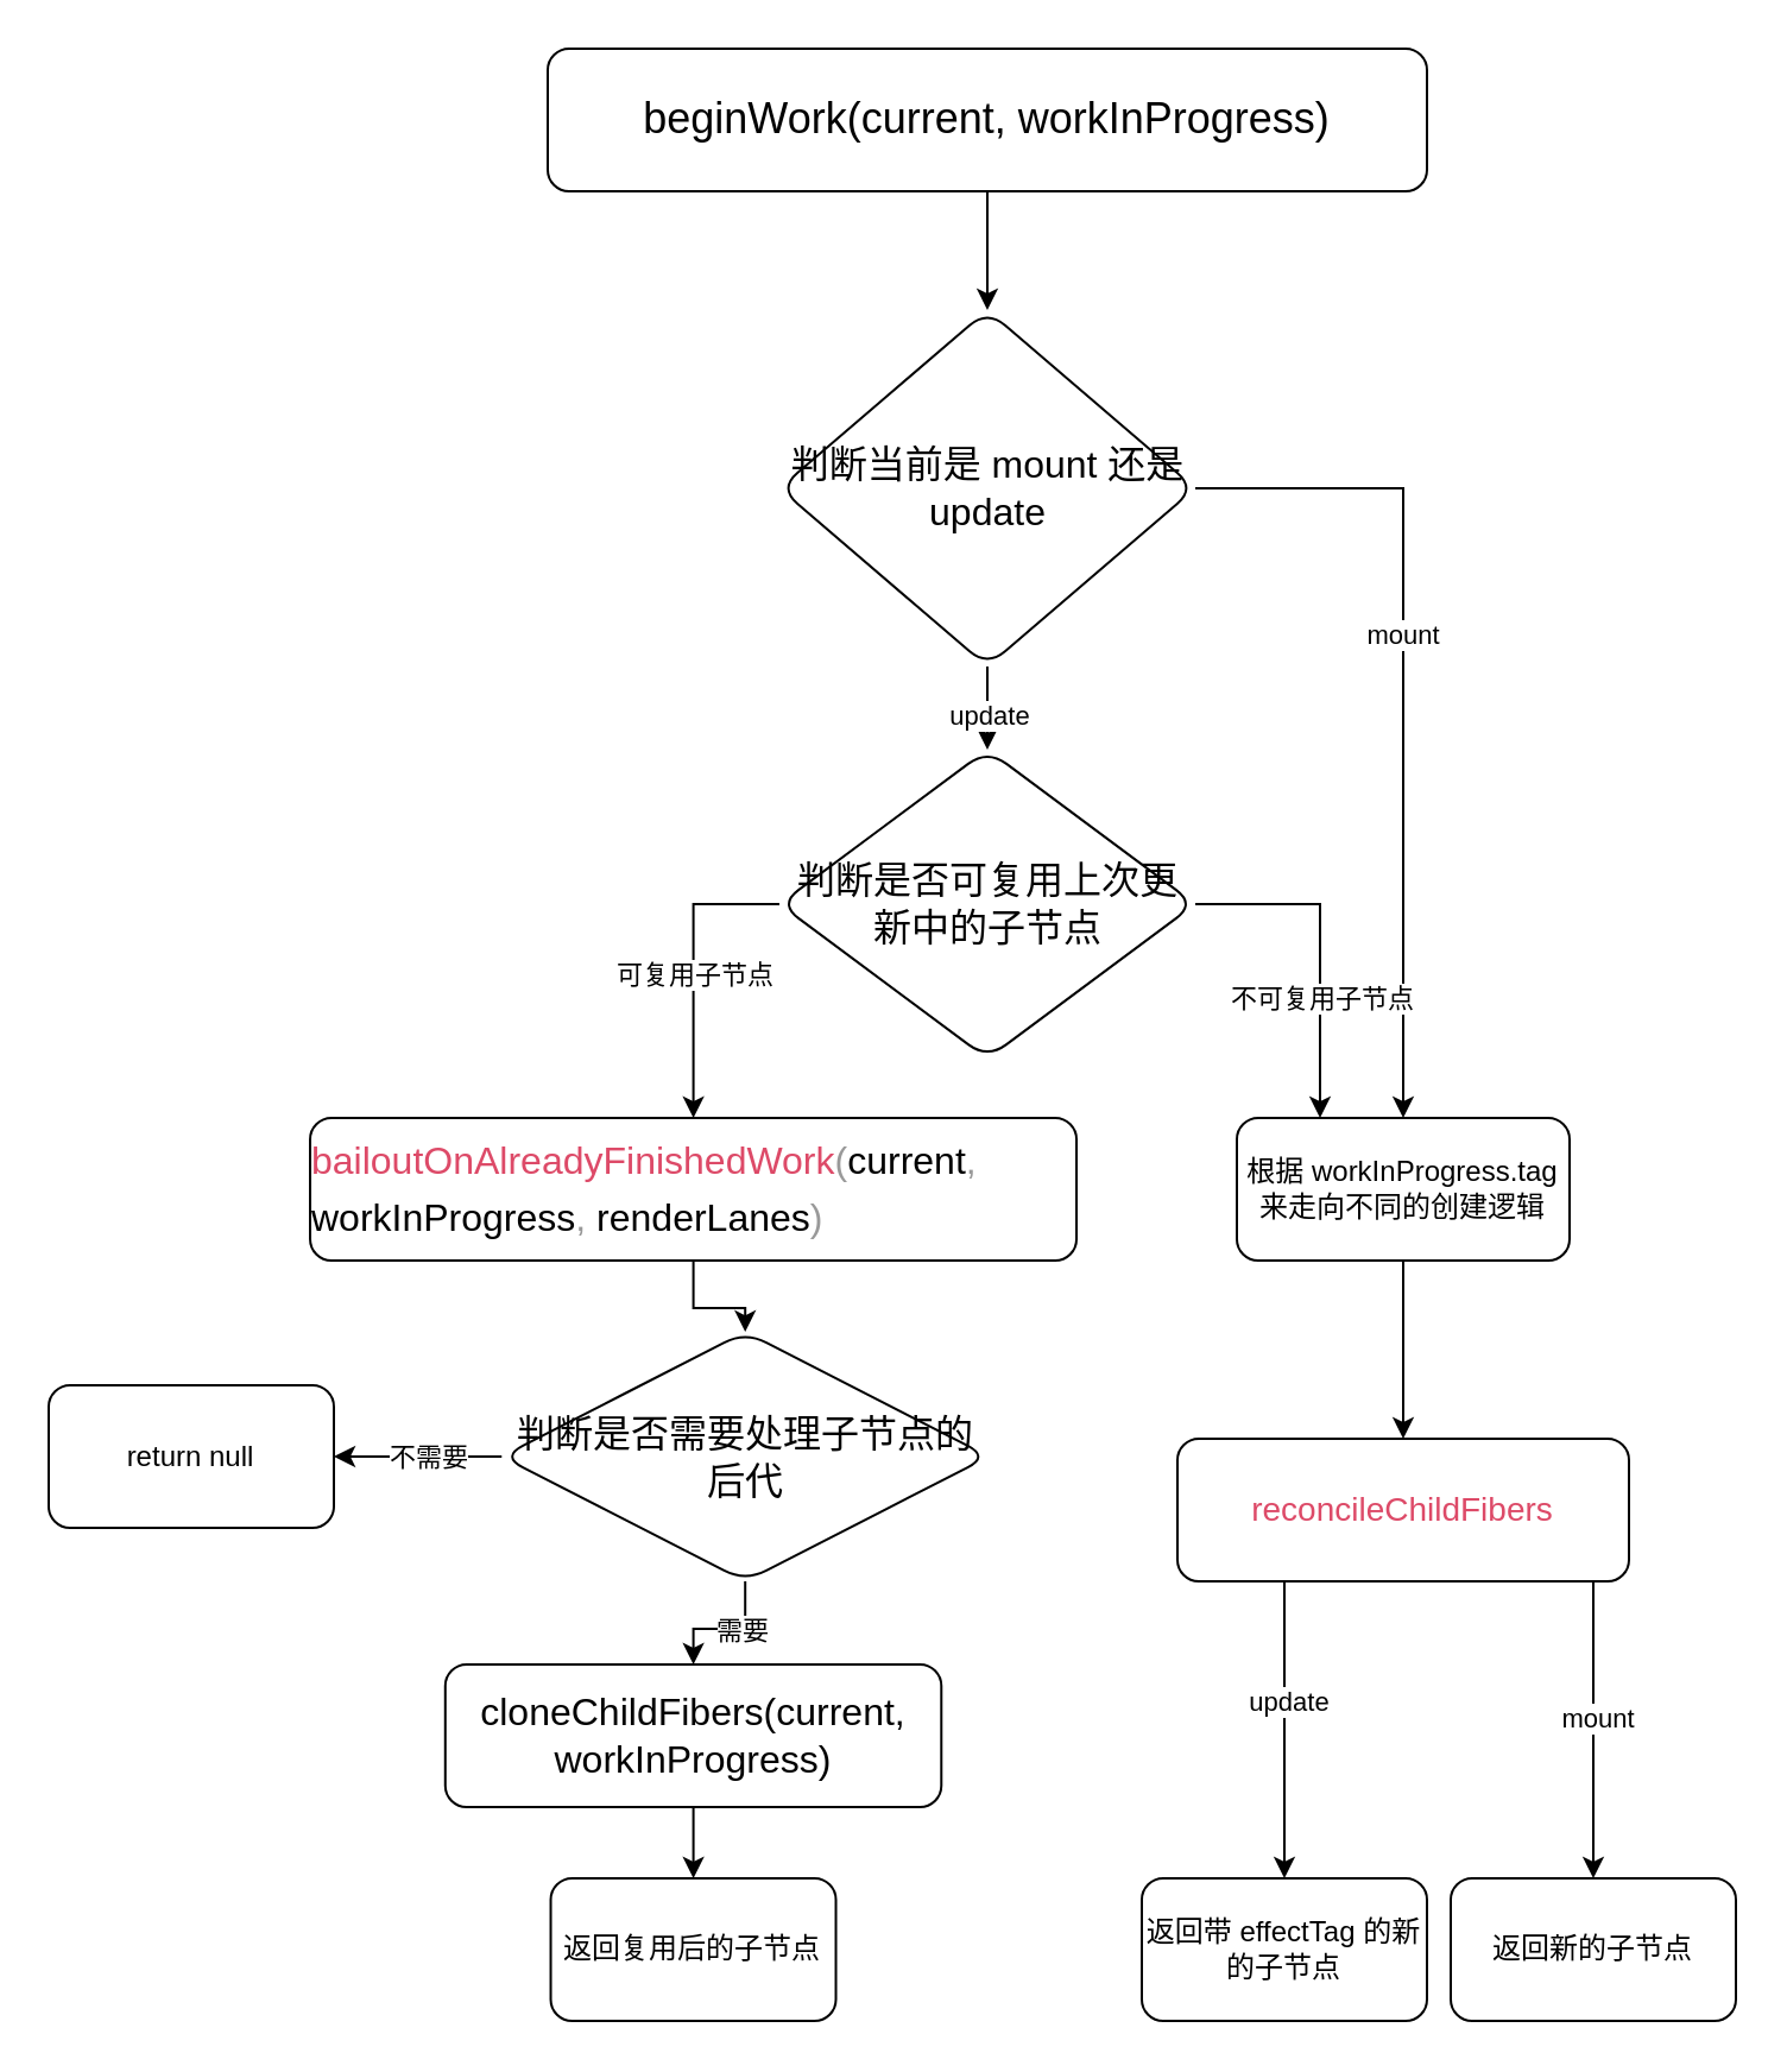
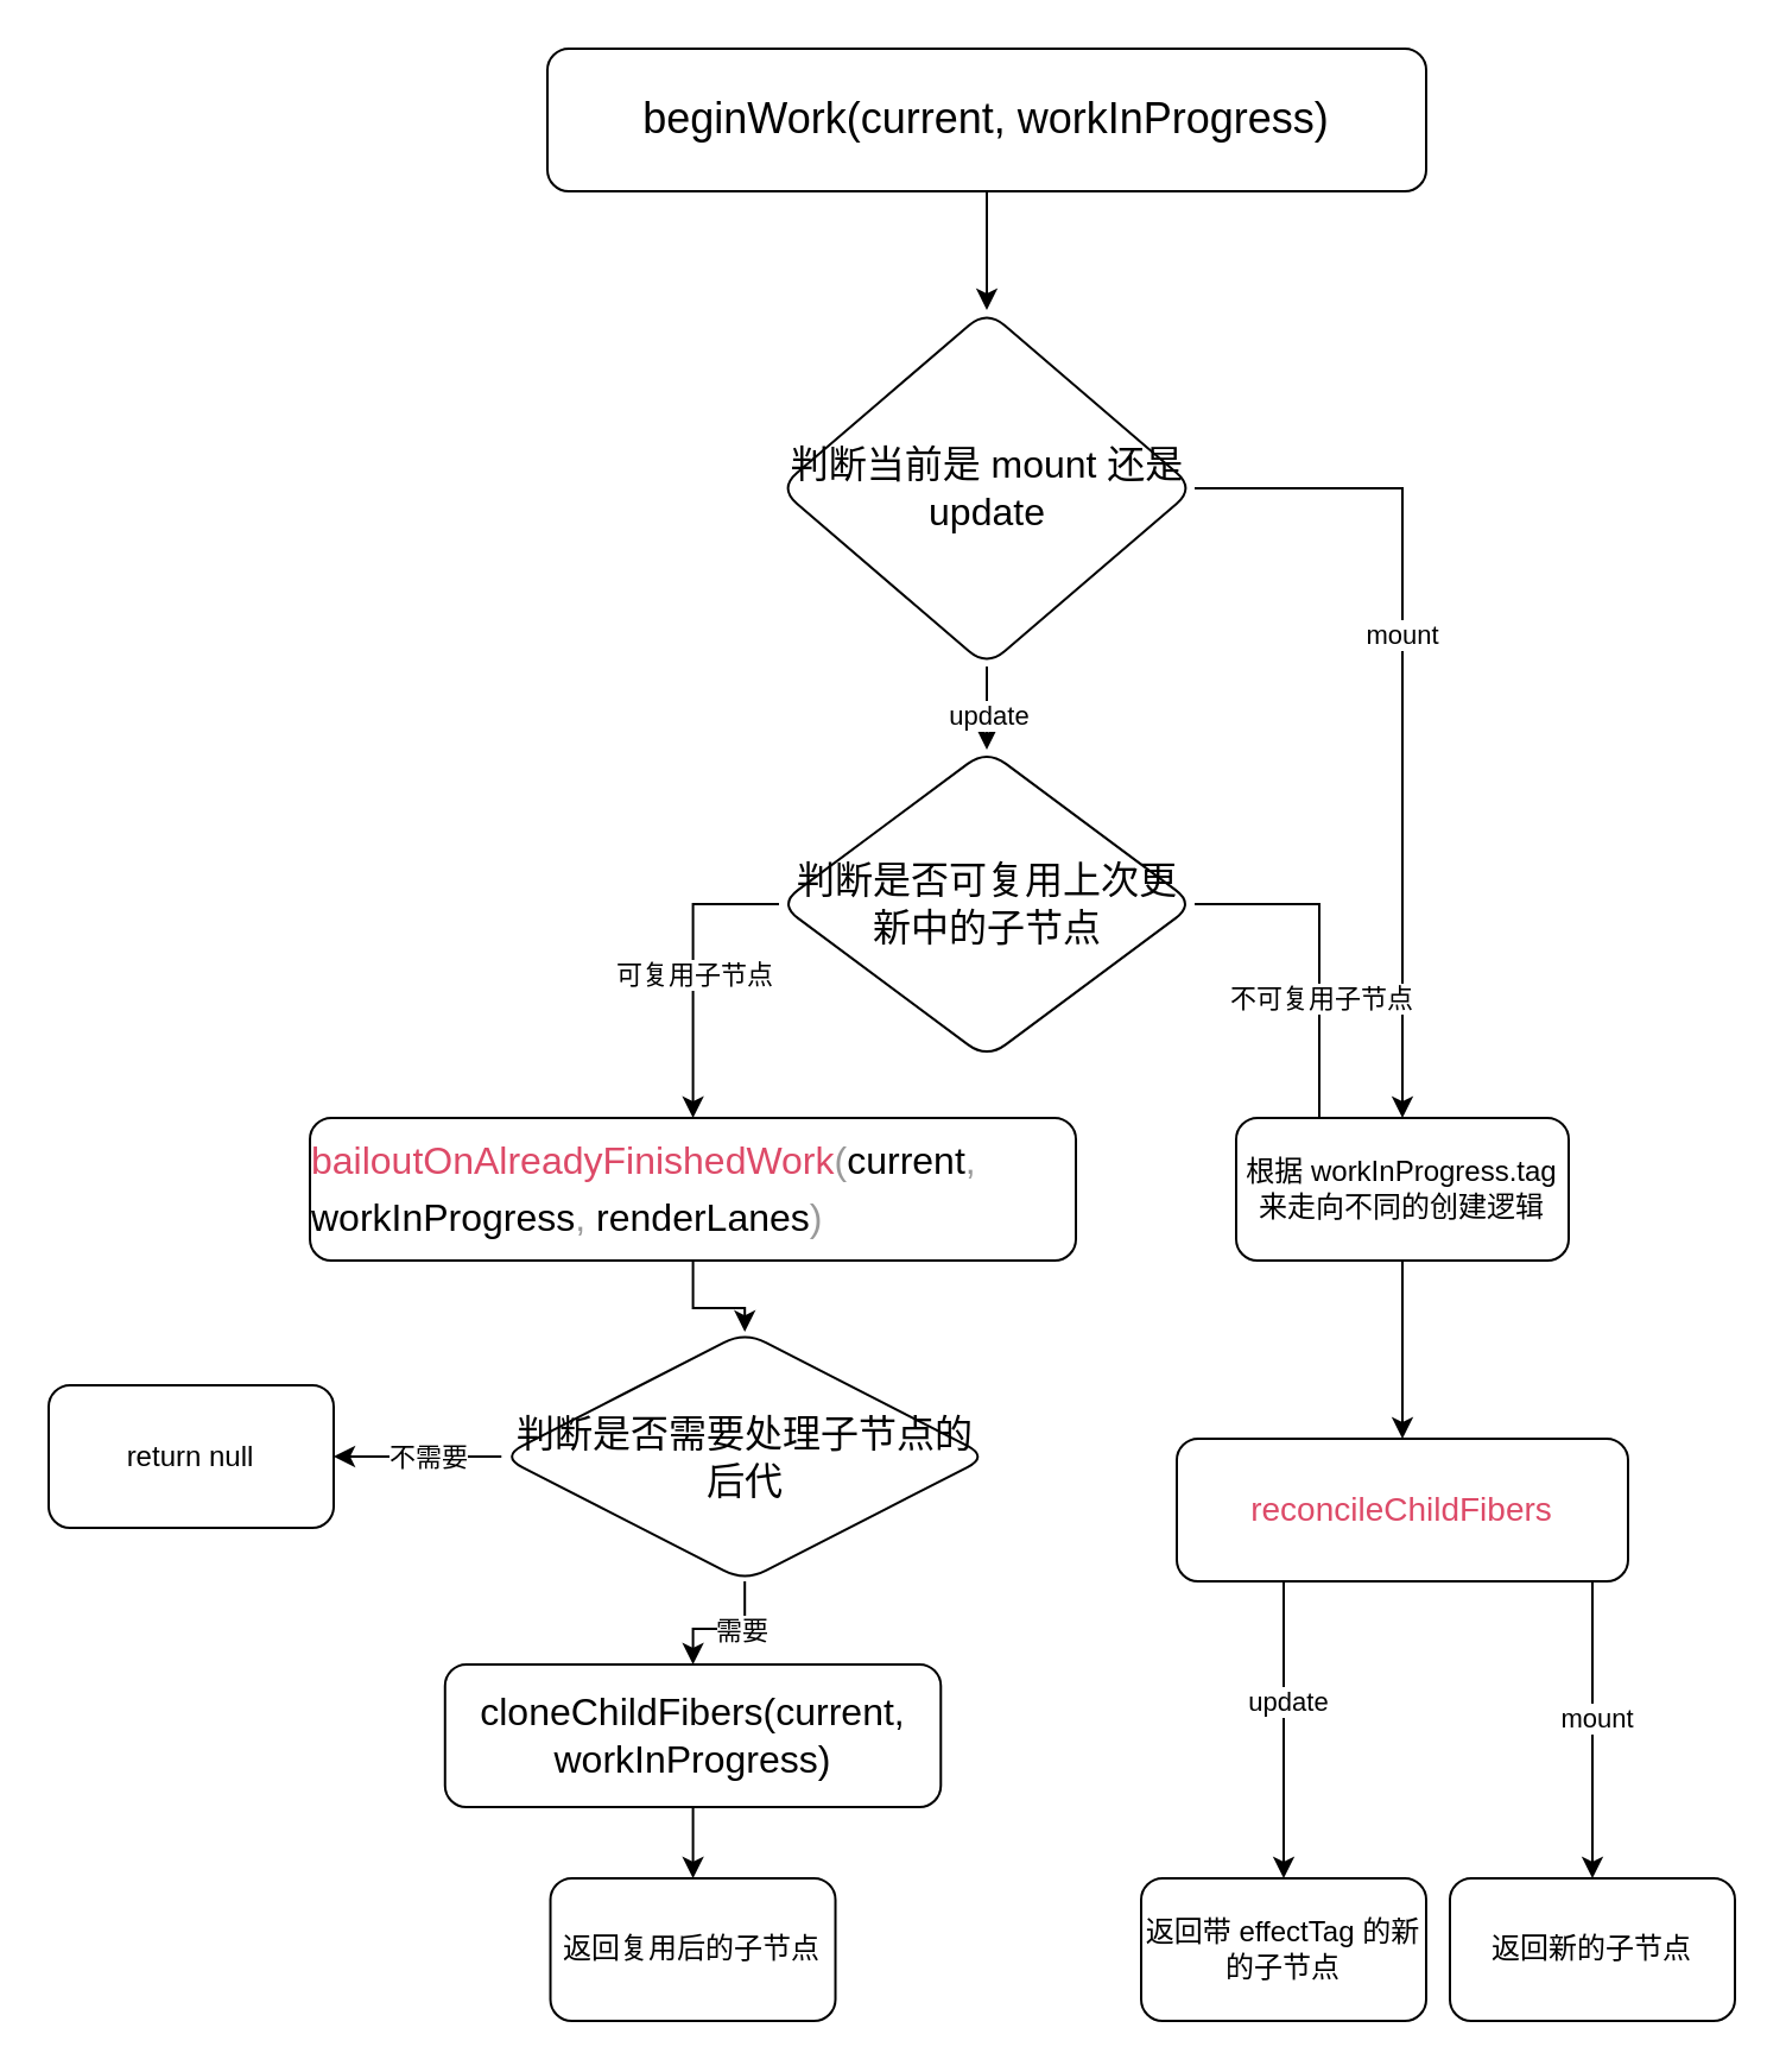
  <mxCell id="0" />
  <mxCell id="1" parent="0" />
  <mxCell id="2" value="" style="edgeStyle=orthogonalEdgeStyle;rounded=0;orthogonalLoop=1;jettySize=auto;html=1;" edge="1" parent="1" source="3" target="8"><mxGeometry relative="1" as="geometry" /></mxCell>
  <mxCell id="3" value="&lt;font style=&quot;font-size: 18px&quot;&gt;beginWork(current, workInProgress)&lt;/font&gt;" style="rounded=1;whiteSpace=wrap;html=1;" vertex="1" parent="1"><mxGeometry x="230" y="20" width="370" height="60" as="geometry" /></mxCell>
  <mxCell id="4" value="" style="edgeStyle=orthogonalEdgeStyle;rounded=0;orthogonalLoop=1;jettySize=auto;html=1;" edge="1" parent="1" source="8" target="10"><mxGeometry relative="1" as="geometry" /></mxCell>
  <mxCell id="5" value="mount" style="edgeLabel;html=1;align=center;verticalAlign=middle;resizable=0;points=[];" vertex="1" connectable="0" parent="4"><mxGeometry x="-0.153" y="-2" relative="1" as="geometry"><mxPoint x="1" as="offset" /></mxGeometry></mxCell>
  <mxCell id="6" value="" style="edgeStyle=orthogonalEdgeStyle;rounded=0;orthogonalLoop=1;jettySize=auto;html=1;" edge="1" parent="1" source="8" target="15"><mxGeometry relative="1" as="geometry" /></mxCell>
  <mxCell id="7" value="update" style="edgeLabel;html=1;align=center;verticalAlign=middle;resizable=0;points=[];" vertex="1" connectable="0" parent="6"><mxGeometry x="-0.113" y="1" relative="1" as="geometry"><mxPoint x="1" as="offset" /></mxGeometry></mxCell>
  <mxCell id="8" value="&lt;font style=&quot;font-size: 16px&quot;&gt;判断当前是 mount 还是 update&lt;/font&gt;" style="rhombus;whiteSpace=wrap;html=1;rounded=1;shadow=0;" vertex="1" parent="1"><mxGeometry x="327.5" y="130" width="175" height="150" as="geometry" /></mxCell>
  <mxCell id="9" value="" style="edgeStyle=orthogonalEdgeStyle;rounded=0;orthogonalLoop=1;jettySize=auto;html=1;" edge="1" parent="1" source="10" target="31"><mxGeometry relative="1" as="geometry" /></mxCell>
  <mxCell id="10" value="根据 workInProgress.tag 来走向不同的创建逻辑" style="rounded=1;whiteSpace=wrap;html=1;" vertex="1" parent="1"><mxGeometry x="520" y="470" width="140" height="60" as="geometry" /></mxCell>
- <mxCell id="11" style="edgeStyle=orthogonalEdgeStyle;rounded=0;orthogonalLoop=1;jettySize=auto;html=1;entryX=0.25;entryY=0;entryDx=0;entryDy=0;exitX=1;exitY=0.5;exitDx=0;exitDy=0;" edge="1" parent="1" source="15" target="10"><mxGeometry relative="1" as="geometry"><Array as="points"><mxPoint x="555" y="380" /></Array></mxGeometry></mxCell>
+ <mxCell id="11" style="edgeStyle=orthogonalEdgeStyle;rounded=0;orthogonalLoop=1;jettySize=auto;html=1;entryX=0.25;entryY=0;entryDx=0;entryDy=0;exitX=1;exitY=0.5;exitDx=0;exitDy=0;endArrow=none;" edge="1" parent="1" source="15" target="10"><mxGeometry relative="1" as="geometry"><Array as="points"><mxPoint x="555" y="380" /></Array></mxGeometry></mxCell>
  <mxCell id="12" value="不可复用子节点" style="edgeLabel;html=1;align=center;verticalAlign=middle;resizable=0;points=[];" vertex="1" connectable="0" parent="11"><mxGeometry x="0.297" relative="1" as="geometry"><mxPoint as="offset" /></mxGeometry></mxCell>
  <mxCell id="13" value="" style="edgeStyle=orthogonalEdgeStyle;rounded=0;orthogonalLoop=1;jettySize=auto;html=1;exitX=0;exitY=0.5;exitDx=0;exitDy=0;" edge="1" parent="1" source="15" target="17"><mxGeometry relative="1" as="geometry" /></mxCell>
  <mxCell id="14" value="可复用子节点" style="edgeLabel;html=1;align=center;verticalAlign=middle;resizable=0;points=[];" vertex="1" connectable="0" parent="13"><mxGeometry x="-0.181" y="-2" relative="1" as="geometry"><mxPoint x="2" y="14" as="offset" /></mxGeometry></mxCell>
  <mxCell id="15" value="&lt;div&gt;&lt;span style=&quot;font-size: 16px&quot;&gt;判断是否可复用上次更新中的子节点&lt;/span&gt;&lt;/div&gt;" style="rhombus;whiteSpace=wrap;html=1;rounded=1;align=center;" vertex="1" parent="1"><mxGeometry x="327.5" y="315" width="175" height="130" as="geometry" /></mxCell>
  <mxCell id="16" value="" style="edgeStyle=orthogonalEdgeStyle;rounded=0;orthogonalLoop=1;jettySize=auto;html=1;" edge="1" parent="1" source="17" target="22"><mxGeometry relative="1" as="geometry" /></mxCell>
  <mxCell id="17" value="&lt;div&gt;&lt;div class=&quot;document&quot; style=&quot;font-size: 16px&quot;&gt;&lt;p class=&quot;paragraph text-align-type-left pap-line-1.5 pap-line-rule-auto pap-spacing-before-0pt pap-spacing-after-0pt&quot; style=&quot;text-align: left ; line-height: 1.5 ; margin-top: 0px ; margin-bottom: 0px&quot;&gt;&lt;span style=&quot;color: rgb(221 , 74 , 104) ; background: transparent ; letter-spacing: 0pt ; vertical-align: baseline&quot;&gt;bailoutOnAlreadyFinishedWork&lt;/span&gt;&lt;span style=&quot;color: rgb(153 , 153 , 153) ; background: transparent ; letter-spacing: 0pt ; vertical-align: baseline&quot;&gt;(&lt;/span&gt;&lt;span style=&quot;background: transparent ; letter-spacing: 0pt ; vertical-align: baseline&quot;&gt;current&lt;/span&gt;&lt;span style=&quot;color: rgb(153 , 153 , 153) ; background: transparent ; letter-spacing: 0pt ; vertical-align: baseline&quot;&gt;,&lt;/span&gt;&lt;span style=&quot;background: transparent ; letter-spacing: 0pt ; vertical-align: baseline&quot;&gt; workInProgress&lt;/span&gt;&lt;span style=&quot;color: rgb(153 , 153 , 153) ; background: transparent ; letter-spacing: 0pt ; vertical-align: baseline&quot;&gt;,&lt;/span&gt;&lt;span style=&quot;background: transparent ; letter-spacing: 0pt ; vertical-align: baseline&quot;&gt; renderLanes&lt;/span&gt;&lt;span style=&quot;color: rgb(153 , 153 , 153) ; background: transparent ; letter-spacing: 0pt ; vertical-align: baseline&quot;&gt;)&lt;/span&gt;&lt;/p&gt;&lt;/div&gt;&lt;/div&gt;" style="rounded=1;whiteSpace=wrap;html=1;" vertex="1" parent="1"><mxGeometry x="130.01" y="470" width="322.5" height="60" as="geometry" /></mxCell>
  <mxCell id="18" value="" style="edgeStyle=orthogonalEdgeStyle;rounded=0;orthogonalLoop=1;jettySize=auto;html=1;" edge="1" parent="1" source="22" target="23"><mxGeometry relative="1" as="geometry" /></mxCell>
  <mxCell id="19" value="不需要" style="edgeLabel;html=1;align=center;verticalAlign=middle;resizable=0;points=[];" vertex="1" connectable="0" parent="18"><mxGeometry x="-0.428" y="1" relative="1" as="geometry"><mxPoint x="-11" y="-1" as="offset" /></mxGeometry></mxCell>
  <mxCell id="20" value="" style="edgeStyle=orthogonalEdgeStyle;rounded=0;orthogonalLoop=1;jettySize=auto;html=1;" edge="1" parent="1" source="22" target="25"><mxGeometry relative="1" as="geometry" /></mxCell>
  <mxCell id="21" value="需要" style="edgeLabel;html=1;align=center;verticalAlign=middle;resizable=0;points=[];" vertex="1" connectable="0" parent="20"><mxGeometry x="-0.219" relative="1" as="geometry"><mxPoint as="offset" /></mxGeometry></mxCell>
  <mxCell id="22" value="&lt;font style=&quot;font-size: 16px&quot;&gt;判断是否需要处理子节点的后代&lt;/font&gt;" style="rhombus;whiteSpace=wrap;html=1;rounded=1;" vertex="1" parent="1"><mxGeometry x="210.63" y="560" width="205" height="105" as="geometry" /></mxCell>
  <mxCell id="23" value="return null" style="rounded=1;whiteSpace=wrap;html=1;" vertex="1" parent="1"><mxGeometry x="20.005" y="582.5" width="120" height="60" as="geometry" /></mxCell>
  <mxCell id="24" value="" style="edgeStyle=orthogonalEdgeStyle;rounded=0;orthogonalLoop=1;jettySize=auto;html=1;" edge="1" parent="1" source="25" target="26"><mxGeometry relative="1" as="geometry" /></mxCell>
  <mxCell id="25" value="&lt;font style=&quot;font-size: 16px&quot;&gt;cloneChildFibers(current, workInProgress)&lt;/font&gt;" style="rounded=1;whiteSpace=wrap;html=1;" vertex="1" parent="1"><mxGeometry x="186.89" y="700" width="208.75" height="60" as="geometry" /></mxCell>
  <mxCell id="26" value="返回复用后的子节点" style="whiteSpace=wrap;html=1;rounded=1;" vertex="1" parent="1"><mxGeometry x="231.265" y="790" width="120" height="60" as="geometry" /></mxCell>
  <mxCell id="27" value="" style="edgeStyle=orthogonalEdgeStyle;rounded=0;orthogonalLoop=1;jettySize=auto;html=1;" edge="1" parent="1" source="31" target="32"><mxGeometry relative="1" as="geometry"><Array as="points"><mxPoint x="540" y="690" /><mxPoint x="540" y="690" /></Array></mxGeometry></mxCell>
  <mxCell id="28" value="update" style="edgeLabel;html=1;align=center;verticalAlign=middle;resizable=0;points=[];" vertex="1" connectable="0" parent="27"><mxGeometry x="-0.2" y="1" relative="1" as="geometry"><mxPoint as="offset" /></mxGeometry></mxCell>
  <mxCell id="29" value="" style="edgeStyle=orthogonalEdgeStyle;rounded=0;orthogonalLoop=1;jettySize=auto;html=1;" edge="1" parent="1" source="31" target="33"><mxGeometry relative="1" as="geometry"><Array as="points"><mxPoint x="670" y="690" /><mxPoint x="670" y="690" /></Array></mxGeometry></mxCell>
  <mxCell id="30" value="mount" style="edgeLabel;html=1;align=center;verticalAlign=middle;resizable=0;points=[];" vertex="1" connectable="0" parent="29"><mxGeometry x="-0.088" y="1" relative="1" as="geometry"><mxPoint as="offset" /></mxGeometry></mxCell>
  <mxCell id="31" value="&lt;div&gt;&lt;div class=&quot;document&quot;&gt;&lt;p class=&quot;paragraph text-align-type-left pap-line-1.5 pap-line-rule-auto pap-spacing-before-0pt pap-spacing-after-0pt&quot; style=&quot;text-align: left ; line-height: 1.5 ; margin-top: 0px ; margin-bottom: 0px&quot;&gt;&lt;span style=&quot;font-size: 10.5pt ; font-family: &amp;#34;monaco&amp;#34; , &amp;#34;courier new&amp;#34; , monospace , , &amp;#34;helvetica neue&amp;#34; , &amp;#34;helvetica&amp;#34; , &amp;#34;pingfang sc&amp;#34; , &amp;#34;microsoft yahei&amp;#34; , &amp;#34;source han sans sc&amp;#34; , &amp;#34;noto sans cjk sc&amp;#34; , &amp;#34;wenquanyi micro hei&amp;#34; , sans-serif ; color: rgb(221 , 74 , 104) ; background: transparent ; letter-spacing: 0pt ; vertical-align: baseline&quot;&gt;reconcileChildFibers&lt;/span&gt;&lt;/p&gt;&lt;/div&gt;&lt;/div&gt;" style="whiteSpace=wrap;html=1;rounded=1;" vertex="1" parent="1"><mxGeometry x="495" y="605" width="190" height="60" as="geometry" /></mxCell>
  <mxCell id="32" value="返回带 effectTag 的新的子节点" style="whiteSpace=wrap;html=1;rounded=1;" vertex="1" parent="1"><mxGeometry x="480" y="790" width="120" height="60" as="geometry" /></mxCell>
  <mxCell id="33" value="返回新的子节点" style="rounded=1;whiteSpace=wrap;html=1;" vertex="1" parent="1"><mxGeometry x="610" y="790" width="120" height="60" as="geometry" /></mxCell>
